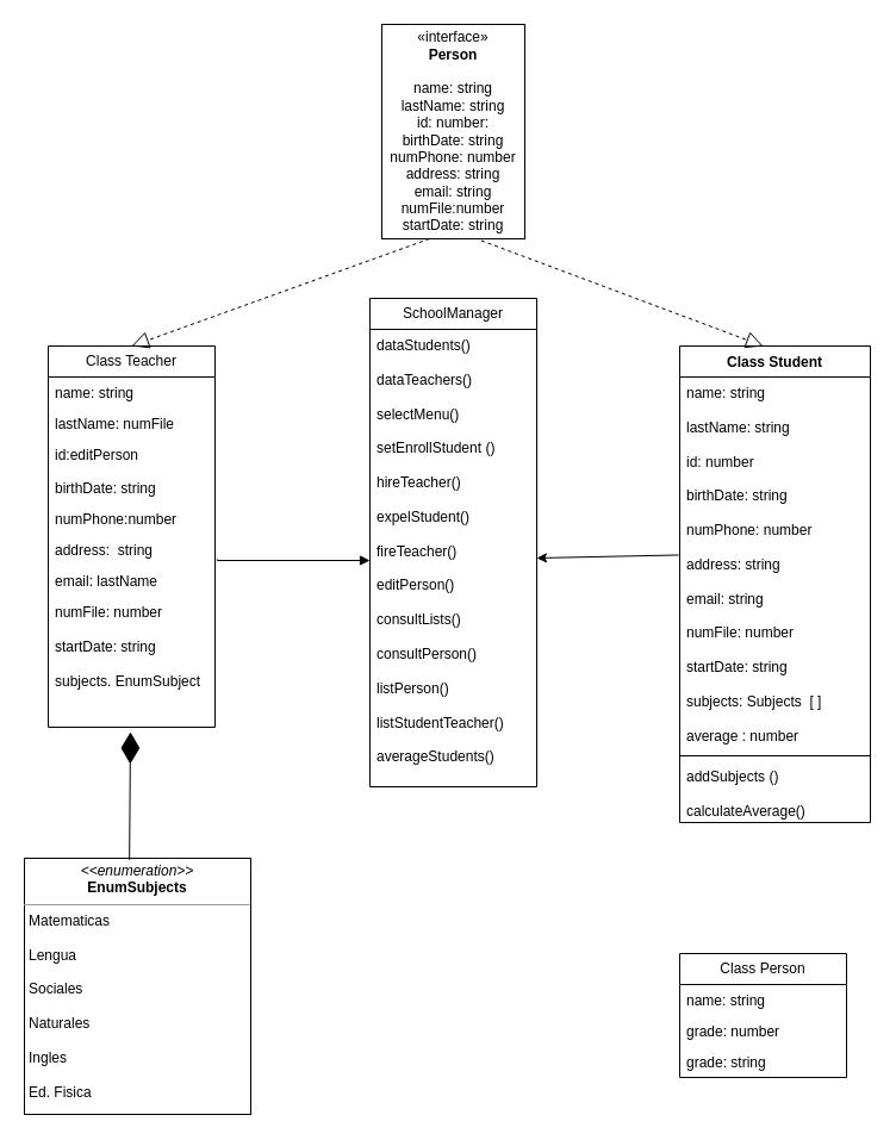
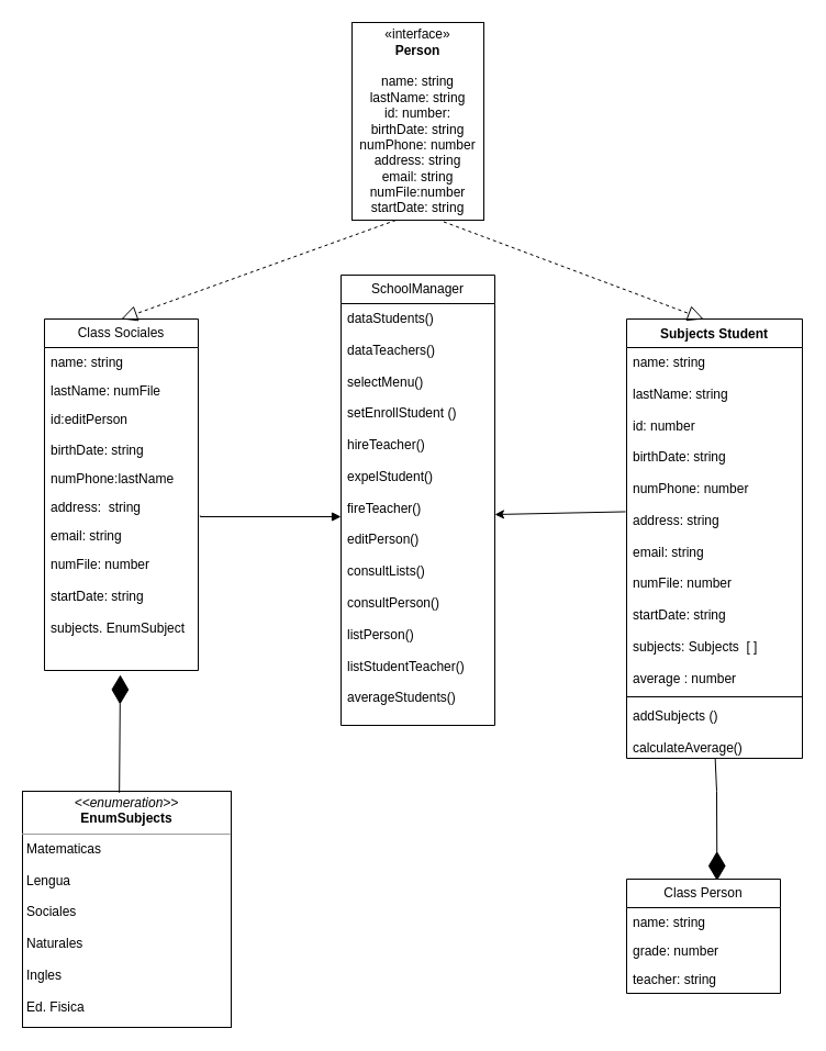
  <mxCell id="0" />
  <mxCell id="1" parent="0" />
  <mxCell id="2" value="«interface»&lt;br&gt;&lt;b&gt;Person&lt;br&gt;&lt;/b&gt;&lt;br&gt;name: string&lt;br&gt;lastName: string&lt;br&gt;id: number:&lt;br&gt;birthDate: string&lt;br&gt;numPhone: number&lt;br&gt;address: string&lt;br&gt;email: string&lt;br&gt;numFile:number&lt;br&gt;startDate: string" style="html=1;whiteSpace=wrap;" parent="1" vertex="1"><mxGeometry x="320" y="20" width="120" height="180" as="geometry" /></mxCell>
- <mxCell id="3" value="Class Teacher" style="swimlane;fontStyle=0;childLayout=stackLayout;horizontal=1;startSize=26;fillColor=none;horizontalStack=0;resizeParent=1;resizeParentMax=0;resizeLast=0;collapsible=1;marginBottom=0;whiteSpace=wrap;html=1;" parent="1" vertex="1"><mxGeometry x="40" y="290" width="140" height="320" as="geometry" /></mxCell>
+ <mxCell id="3" value="Class Sociales" style="swimlane;fontStyle=0;childLayout=stackLayout;horizontal=1;startSize=26;fillColor=none;horizontalStack=0;resizeParent=1;resizeParentMax=0;resizeLast=0;collapsible=1;marginBottom=0;whiteSpace=wrap;html=1;" parent="1" vertex="1"><mxGeometry x="40" y="290" width="140" height="320" as="geometry" /></mxCell>
  <mxCell id="4" value="name: string" style="text;strokeColor=none;fillColor=none;align=left;verticalAlign=top;spacingLeft=4;spacingRight=4;overflow=hidden;rotatable=0;points=[[0,0.5],[1,0.5]];portConstraint=eastwest;whiteSpace=wrap;html=1;" parent="3" vertex="1"><mxGeometry y="26" width="140" height="26" as="geometry" /></mxCell>
  <mxCell id="5" value="lastName: numFile" style="text;strokeColor=none;fillColor=none;align=left;verticalAlign=top;spacingLeft=4;spacingRight=4;overflow=hidden;rotatable=0;points=[[0,0.5],[1,0.5]];portConstraint=eastwest;whiteSpace=wrap;html=1;" parent="3" vertex="1"><mxGeometry y="52" width="140" height="26" as="geometry" /></mxCell>
  <mxCell id="6" value="id:editPerson" style="text;strokeColor=none;fillColor=none;align=left;verticalAlign=top;spacingLeft=4;spacingRight=4;overflow=hidden;rotatable=0;points=[[0,0.5],[1,0.5]];portConstraint=eastwest;whiteSpace=wrap;html=1;" parent="3" vertex="1"><mxGeometry y="78" width="140" height="28" as="geometry" /></mxCell>
  <mxCell id="7" value="birthDate: string" style="text;strokeColor=none;fillColor=none;align=left;verticalAlign=top;spacingLeft=4;spacingRight=4;overflow=hidden;rotatable=0;points=[[0,0.5],[1,0.5]];portConstraint=eastwest;whiteSpace=wrap;html=1;" parent="3" vertex="1"><mxGeometry y="106" width="140" height="26" as="geometry" /></mxCell>
- <mxCell id="8" value="numPhone:number" style="text;strokeColor=none;fillColor=none;align=left;verticalAlign=top;spacingLeft=4;spacingRight=4;overflow=hidden;rotatable=0;points=[[0,0.5],[1,0.5]];portConstraint=eastwest;whiteSpace=wrap;html=1;" parent="3" vertex="1"><mxGeometry y="132" width="140" height="26" as="geometry" /></mxCell>
+ <mxCell id="8" value="numPhone:lastName" style="text;strokeColor=none;fillColor=none;align=left;verticalAlign=top;spacingLeft=4;spacingRight=4;overflow=hidden;rotatable=0;points=[[0,0.5],[1,0.5]];portConstraint=eastwest;whiteSpace=wrap;html=1;" parent="3" vertex="1"><mxGeometry y="132" width="140" height="26" as="geometry" /></mxCell>
  <mxCell id="9" value="address:&amp;nbsp; string" style="text;strokeColor=none;fillColor=none;align=left;verticalAlign=top;spacingLeft=4;spacingRight=4;overflow=hidden;rotatable=0;points=[[0,0.5],[1,0.5]];portConstraint=eastwest;whiteSpace=wrap;html=1;" parent="3" vertex="1"><mxGeometry y="158" width="140" height="26" as="geometry" /></mxCell>
- <mxCell id="10" value="email: lastName" style="text;strokeColor=none;fillColor=none;align=left;verticalAlign=top;spacingLeft=4;spacingRight=4;overflow=hidden;rotatable=0;points=[[0,0.5],[1,0.5]];portConstraint=eastwest;whiteSpace=wrap;html=1;" parent="3" vertex="1"><mxGeometry y="184" width="140" height="26" as="geometry" /></mxCell>
+ <mxCell id="10" value="email: string" style="text;strokeColor=none;fillColor=none;align=left;verticalAlign=top;spacingLeft=4;spacingRight=4;overflow=hidden;rotatable=0;points=[[0,0.5],[1,0.5]];portConstraint=eastwest;whiteSpace=wrap;html=1;" parent="3" vertex="1"><mxGeometry y="184" width="140" height="26" as="geometry" /></mxCell>
  <mxCell id="11" value="numFile: number&lt;br&gt;&lt;br&gt;startDate: string&lt;br&gt;&lt;br&gt;subjects. EnumSubject" style="text;strokeColor=none;fillColor=none;align=left;verticalAlign=top;spacingLeft=4;spacingRight=4;overflow=hidden;rotatable=0;points=[[0,0.5],[1,0.5]];portConstraint=eastwest;whiteSpace=wrap;html=1;" parent="3" vertex="1"><mxGeometry y="210" width="140" height="110" as="geometry" /></mxCell>
  <mxCell id="12" value="Class Person" style="swimlane;fontStyle=0;childLayout=stackLayout;horizontal=1;startSize=26;fillColor=none;horizontalStack=0;resizeParent=1;resizeParentMax=0;resizeLast=0;collapsible=1;marginBottom=0;whiteSpace=wrap;html=1;" parent="1" vertex="1"><mxGeometry x="570" y="800" width="140" height="104" as="geometry" /></mxCell>
  <mxCell id="13" value="name: string" style="text;strokeColor=none;fillColor=none;align=left;verticalAlign=top;spacingLeft=4;spacingRight=4;overflow=hidden;rotatable=0;points=[[0,0.5],[1,0.5]];portConstraint=eastwest;whiteSpace=wrap;html=1;" parent="12" vertex="1"><mxGeometry y="26" width="140" height="26" as="geometry" /></mxCell>
  <mxCell id="14" value="grade: number" style="text;strokeColor=none;fillColor=none;align=left;verticalAlign=top;spacingLeft=4;spacingRight=4;overflow=hidden;rotatable=0;points=[[0,0.5],[1,0.5]];portConstraint=eastwest;whiteSpace=wrap;html=1;" parent="12" vertex="1"><mxGeometry y="52" width="140" height="26" as="geometry" /></mxCell>
- <mxCell id="15" value="grade: string" style="text;strokeColor=none;fillColor=none;align=left;verticalAlign=top;spacingLeft=4;spacingRight=4;overflow=hidden;rotatable=0;points=[[0,0.5],[1,0.5]];portConstraint=eastwest;whiteSpace=wrap;html=1;" parent="12" vertex="1"><mxGeometry y="78" width="140" height="26" as="geometry" /></mxCell>
- <mxCell id="16" value="Class Student" style="swimlane;fontStyle=1;align=center;verticalAlign=top;childLayout=stackLayout;horizontal=1;startSize=26;horizontalStack=0;resizeParent=1;resizeParentMax=0;resizeLast=0;collapsible=1;marginBottom=0;whiteSpace=wrap;html=1;" parent="1" vertex="1"><mxGeometry x="570" y="290" width="160" height="400" as="geometry" /></mxCell>
+ <mxCell id="15" value="teacher: string" style="text;strokeColor=none;fillColor=none;align=left;verticalAlign=top;spacingLeft=4;spacingRight=4;overflow=hidden;rotatable=0;points=[[0,0.5],[1,0.5]];portConstraint=eastwest;whiteSpace=wrap;html=1;" parent="12" vertex="1"><mxGeometry y="78" width="140" height="26" as="geometry" /></mxCell>
+ <mxCell id="16" value="Subjects Student" style="swimlane;fontStyle=1;align=center;verticalAlign=top;childLayout=stackLayout;horizontal=1;startSize=26;horizontalStack=0;resizeParent=1;resizeParentMax=0;resizeLast=0;collapsible=1;marginBottom=0;whiteSpace=wrap;html=1;" parent="1" vertex="1"><mxGeometry x="570" y="290" width="160" height="400" as="geometry" /></mxCell>
  <mxCell id="17" value="name: string&lt;br&gt;&lt;br&gt;lastName: string&lt;br&gt;&lt;br&gt;id: number&lt;br&gt;&lt;br&gt;birthDate: string&lt;br&gt;&lt;br&gt;numPhone: number&lt;br&gt;&lt;br&gt;address: string&lt;br&gt;&lt;br&gt;email: string&lt;br&gt;&lt;br&gt;numFile: number&lt;br&gt;&lt;br&gt;startDate: string&lt;br&gt;&lt;br&gt;subjects: Subjects&amp;nbsp; [ ]&lt;br&gt;&lt;br&gt;average : number" style="text;strokeColor=none;fillColor=none;align=left;verticalAlign=top;spacingLeft=4;spacingRight=4;overflow=hidden;rotatable=0;points=[[0,0.5],[1,0.5]];portConstraint=eastwest;whiteSpace=wrap;html=1;" parent="16" vertex="1"><mxGeometry y="26" width="160" height="314" as="geometry" /></mxCell>
  <mxCell id="18" value="" style="line;strokeWidth=1;fillColor=none;align=left;verticalAlign=middle;spacingTop=-1;spacingLeft=3;spacingRight=3;rotatable=0;labelPosition=right;points=[];portConstraint=eastwest;strokeColor=inherit;" parent="16" vertex="1"><mxGeometry y="340" width="160" height="8" as="geometry" /></mxCell>
  <mxCell id="19" value="addSubjects ()&lt;br&gt;&lt;br&gt;calculateAverage()" style="text;strokeColor=none;fillColor=none;align=left;verticalAlign=top;spacingLeft=4;spacingRight=4;overflow=hidden;rotatable=0;points=[[0,0.5],[1,0.5]];portConstraint=eastwest;whiteSpace=wrap;html=1;" parent="16" vertex="1"><mxGeometry y="348" width="160" height="52" as="geometry" /></mxCell>
  <mxCell id="20" value="&lt;p style=&quot;margin:0px;margin-top:4px;text-align:center;&quot;&gt;&lt;i&gt;&amp;lt;&amp;lt;enumeration&amp;gt;&amp;gt;&lt;/i&gt;&lt;br&gt;&lt;b&gt;EnumSubjects&lt;/b&gt;&lt;/p&gt;&lt;hr size=&quot;1&quot;&gt;&lt;p style=&quot;margin:0px;margin-left:4px;&quot;&gt;Matematicas&lt;/p&gt;&lt;p style=&quot;margin:0px;margin-left:4px;&quot;&gt;&lt;br&gt;&lt;/p&gt;&lt;p style=&quot;margin:0px;margin-left:4px;&quot;&gt;Lengua&lt;/p&gt;&lt;p style=&quot;margin:0px;margin-left:4px;&quot;&gt;&lt;br&gt;&lt;/p&gt;&lt;p style=&quot;margin:0px;margin-left:4px;&quot;&gt;Sociales&lt;/p&gt;&lt;p style=&quot;margin:0px;margin-left:4px;&quot;&gt;&lt;br&gt;&lt;/p&gt;&lt;p style=&quot;margin:0px;margin-left:4px;&quot;&gt;Naturales&lt;/p&gt;&lt;p style=&quot;margin:0px;margin-left:4px;&quot;&gt;&lt;br&gt;&lt;/p&gt;&lt;p style=&quot;margin:0px;margin-left:4px;&quot;&gt;Ingles&lt;/p&gt;&lt;p style=&quot;margin:0px;margin-left:4px;&quot;&gt;&lt;br&gt;&lt;/p&gt;&lt;p style=&quot;margin:0px;margin-left:4px;&quot;&gt;Ed. Fisica&lt;/p&gt;&lt;p style=&quot;margin:0px;margin-left:4px;&quot;&gt;&lt;br&gt;&lt;/p&gt;" style="verticalAlign=top;align=left;overflow=fill;fontSize=12;fontFamily=Helvetica;html=1;whiteSpace=wrap;" parent="1" vertex="1"><mxGeometry x="20" y="720" width="190" height="215" as="geometry" /></mxCell>
  <mxCell id="21" value="SchoolManager" style="swimlane;fontStyle=0;childLayout=stackLayout;horizontal=1;startSize=26;fillColor=none;horizontalStack=0;resizeParent=1;resizeParentMax=0;resizeLast=0;collapsible=1;marginBottom=0;whiteSpace=wrap;html=1;" parent="1" vertex="1"><mxGeometry x="310" y="250" width="140" height="410" as="geometry" /></mxCell>
  <mxCell id="22" value="dataStudents()&lt;br&gt;&lt;br&gt;dataTeachers()&lt;br&gt;&lt;br&gt;selectMenu()&lt;br&gt;&lt;br&gt;setEnrollStudent ()&lt;br&gt;&lt;br&gt;hireTeacher()&lt;br&gt;&lt;br&gt;expelStudent()&lt;br&gt;&lt;br&gt;fireTeacher()&lt;br&gt;&lt;br&gt;editPerson()&lt;br&gt;&lt;br&gt;consultLists()&lt;br&gt;&lt;br&gt;consultPerson()&lt;br&gt;&lt;br&gt;listPerson()&lt;br&gt;&lt;br&gt;listStudentTeacher()&lt;br&gt;&lt;br&gt;averageStudents()&lt;br&gt;" style="text;strokeColor=none;fillColor=none;align=left;verticalAlign=top;spacingLeft=4;spacingRight=4;overflow=hidden;rotatable=0;points=[[0,0.5],[1,0.5]];portConstraint=eastwest;whiteSpace=wrap;html=1;" parent="21" vertex="1"><mxGeometry y="26" width="140" height="384" as="geometry" /></mxCell>
  <mxCell id="23" value="" style="endArrow=block;dashed=1;endFill=0;endSize=12;html=1;rounded=0;exitX=0.333;exitY=1;exitDx=0;exitDy=0;exitPerimeter=0;entryX=0.5;entryY=0;entryDx=0;entryDy=0;" parent="1" source="2" target="3" edge="1"><mxGeometry width="160" relative="1" as="geometry"><mxPoint x="190" y="290" as="sourcePoint" /><mxPoint x="350" y="290" as="targetPoint" /></mxGeometry></mxCell>
  <mxCell id="24" value="" style="endArrow=block;dashed=1;endFill=0;endSize=12;html=1;rounded=0;exitX=0.695;exitY=1.008;exitDx=0;exitDy=0;exitPerimeter=0;" parent="1" source="2" edge="1"><mxGeometry width="160" relative="1" as="geometry"><mxPoint x="190" y="290" as="sourcePoint" /><mxPoint x="640" y="290" as="targetPoint" /></mxGeometry></mxCell>
  <mxCell id="25" value="" style="endArrow=block;endFill=1;html=1;edgeStyle=orthogonalEdgeStyle;align=left;verticalAlign=top;rounded=0;exitX=1.013;exitY=0.807;exitDx=0;exitDy=0;exitPerimeter=0;" parent="1" source="9" edge="1"><mxGeometry x="-1" relative="1" as="geometry"><mxPoint x="190" y="470" as="sourcePoint" /><mxPoint x="310" y="470" as="targetPoint" /><Array as="points"><mxPoint x="182" y="470" /></Array></mxGeometry></mxCell>
+ <mxCell id="26" value="" style="endArrow=diamondThin;endFill=1;endSize=24;html=1;rounded=0;exitX=0.504;exitY=0.994;exitDx=0;exitDy=0;exitPerimeter=0;entryX=0.588;entryY=0.014;entryDx=0;entryDy=0;entryPerimeter=0;" parent="1" source="19" target="12" edge="1"><mxGeometry width="160" relative="1" as="geometry"><mxPoint x="340" y="720" as="sourcePoint" /><mxPoint x="500" y="720" as="targetPoint" /><Array as="points"><mxPoint x="652" y="720" /></Array></mxGeometry></mxCell>
  <mxCell id="27" value="" style="endArrow=diamondThin;endFill=1;endSize=24;html=1;rounded=0;entryX=0.493;entryY=1.036;entryDx=0;entryDy=0;entryPerimeter=0;exitX=0.464;exitY=0.006;exitDx=0;exitDy=0;exitPerimeter=0;" parent="1" source="20" target="11" edge="1"><mxGeometry width="160" relative="1" as="geometry"><mxPoint x="100" y="840" as="sourcePoint" /><mxPoint x="500" y="840" as="targetPoint" /></mxGeometry></mxCell>
  <mxCell id="28" value="" style="endArrow=classic;html=1;rounded=0;entryX=1;entryY=0.5;entryDx=0;entryDy=0;exitX=-0.006;exitY=0.476;exitDx=0;exitDy=0;exitPerimeter=0;" parent="1" source="17" target="22" edge="1"><mxGeometry width="50" height="50" relative="1" as="geometry"><mxPoint x="490" y="510" as="sourcePoint" /><mxPoint x="540" y="460" as="targetPoint" /></mxGeometry></mxCell>
